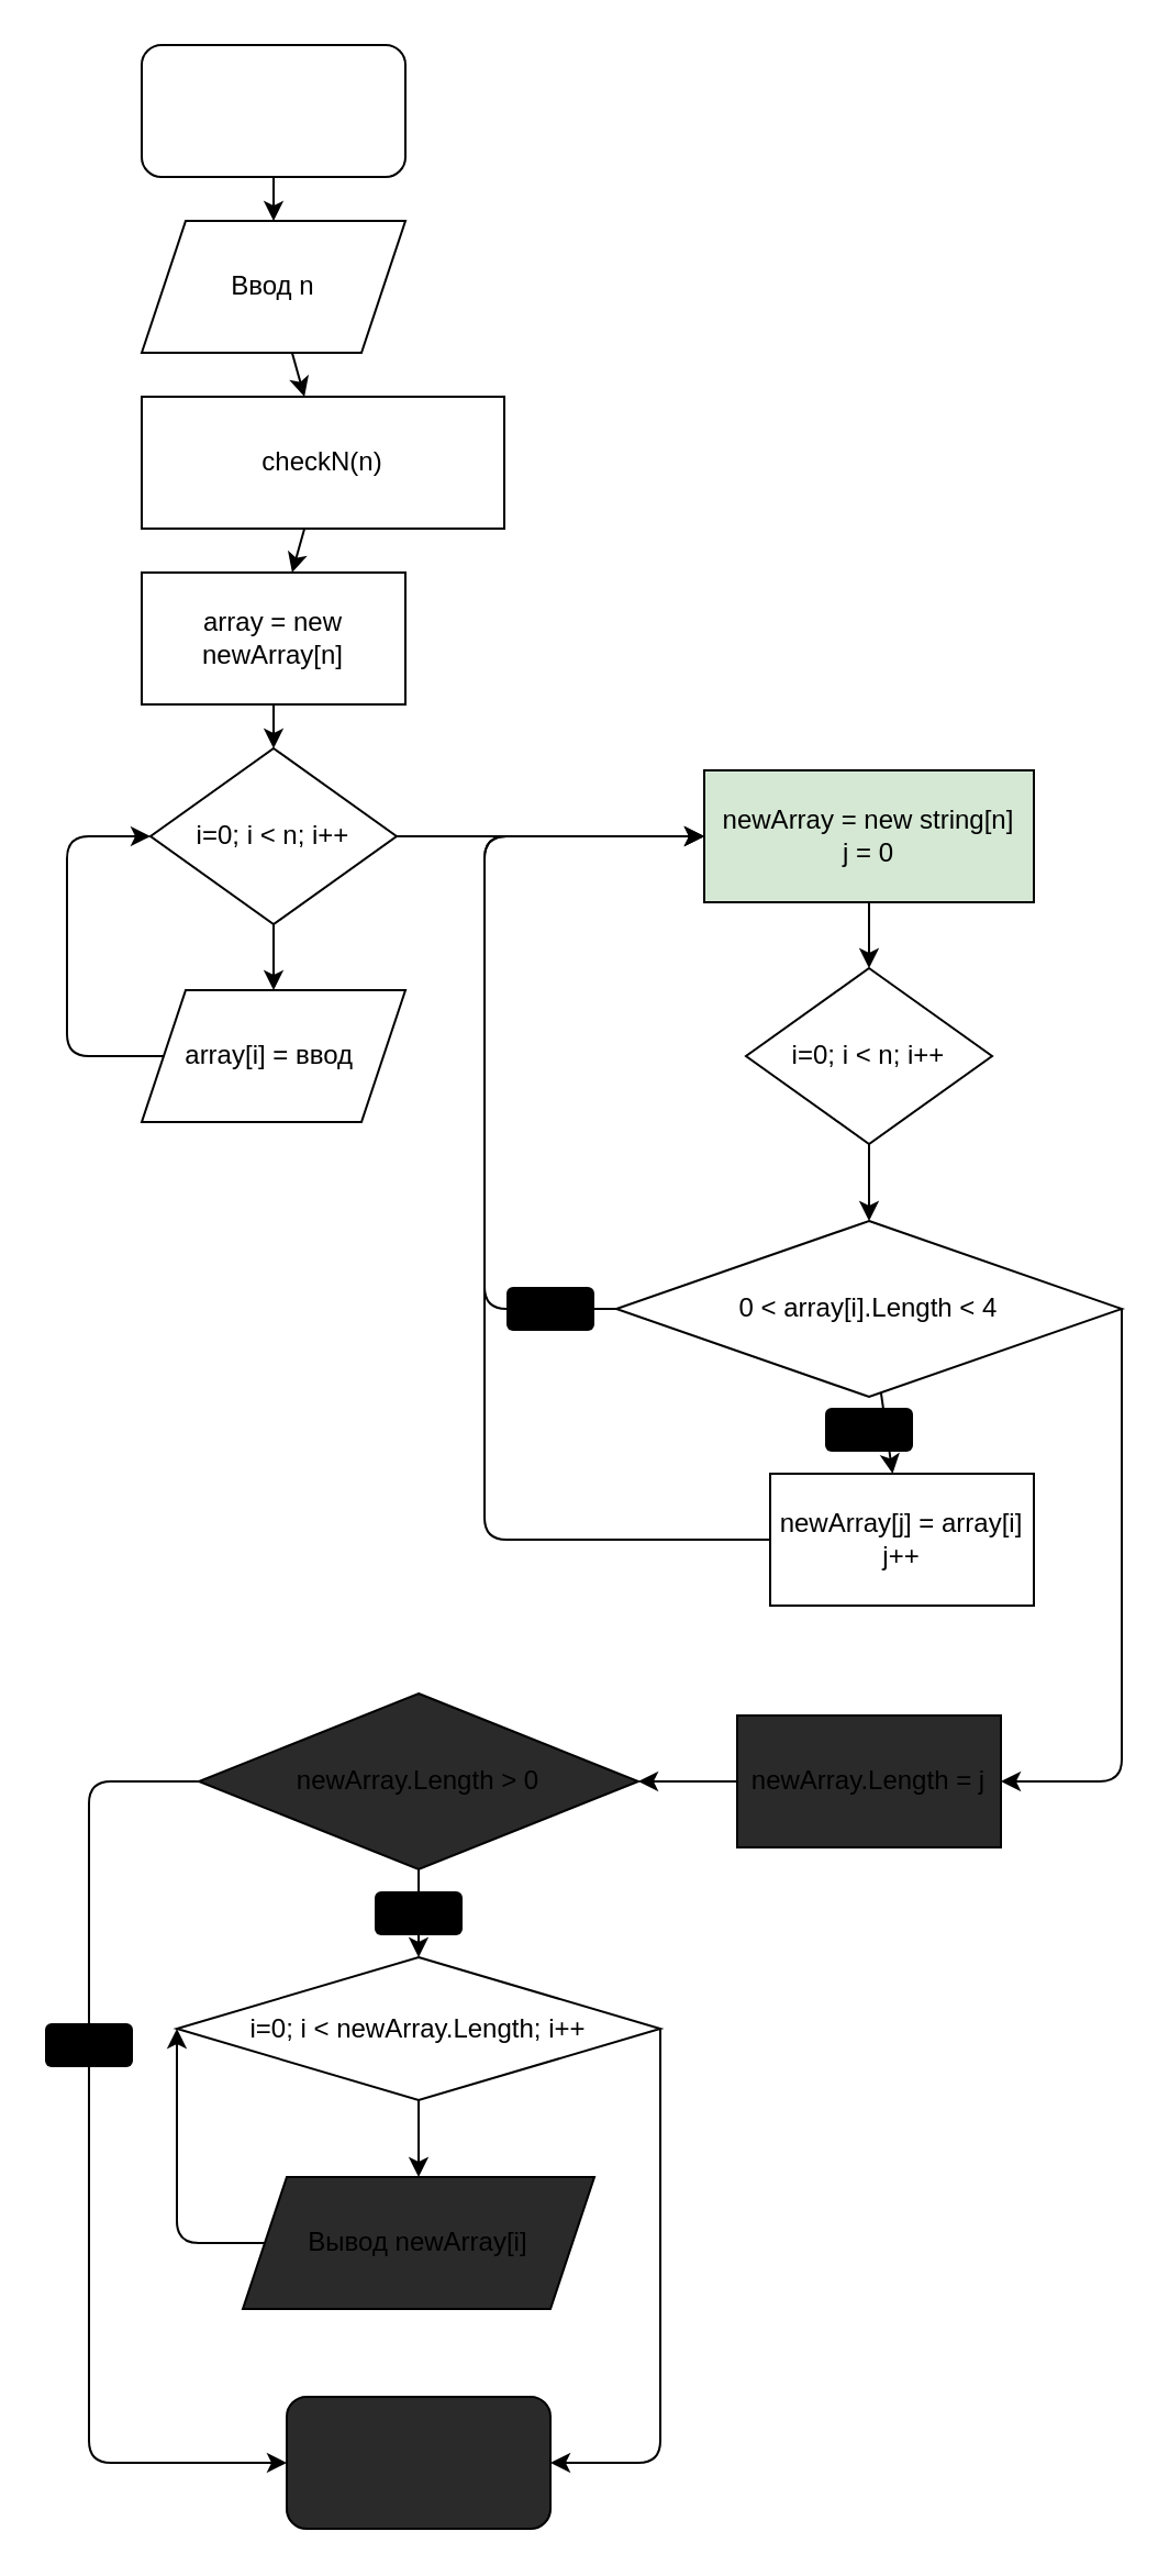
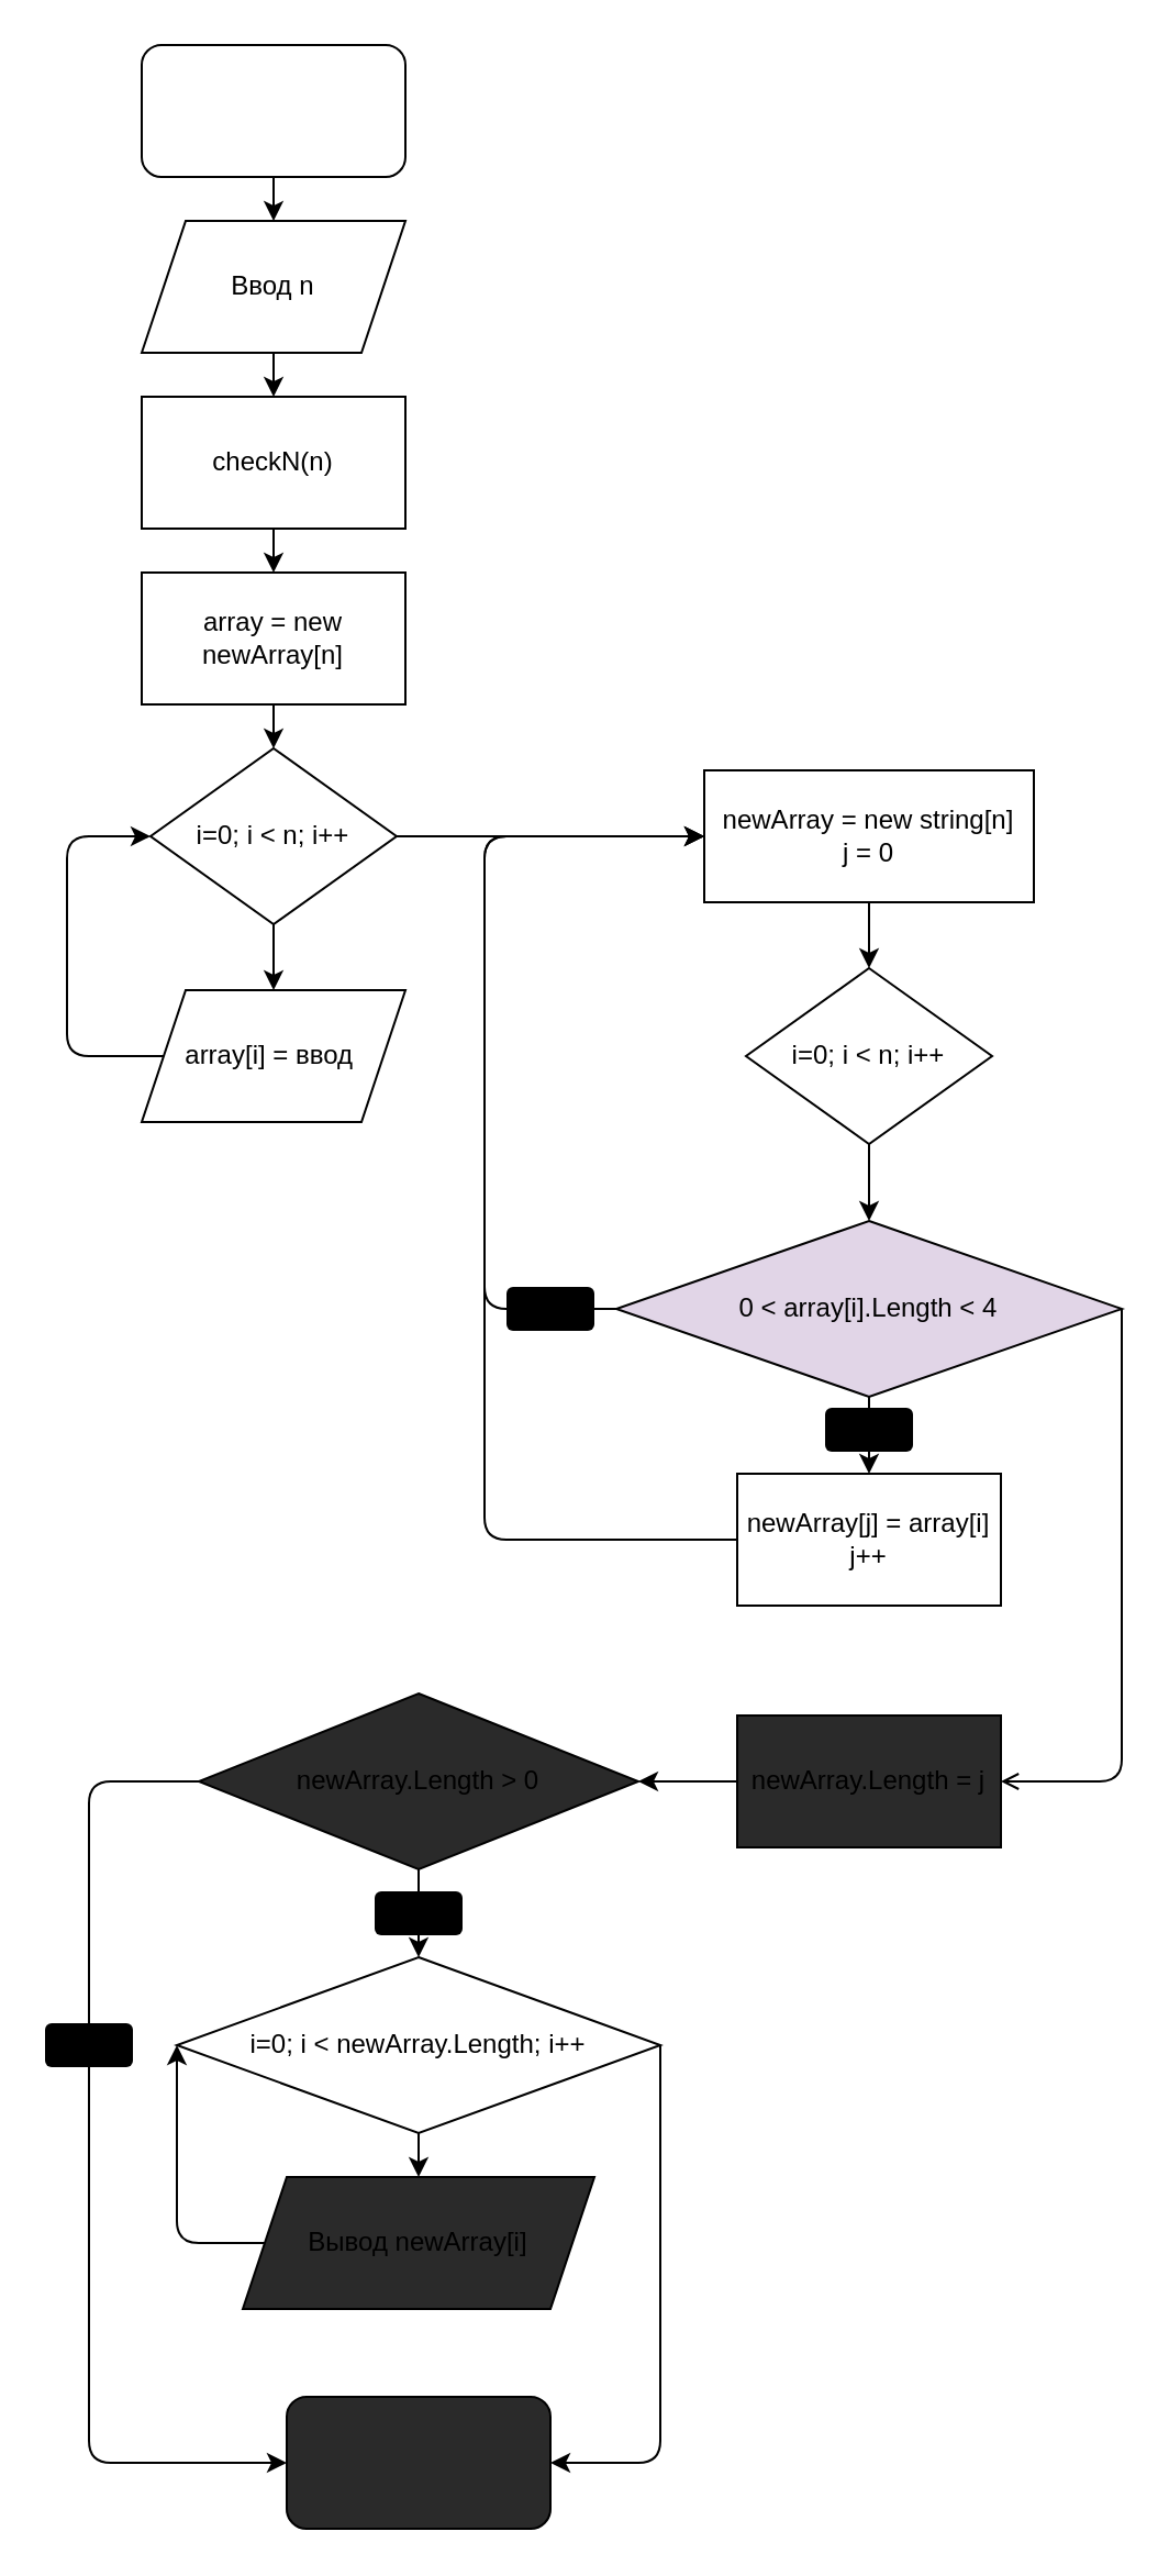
  <mxCell id="0" />
  <mxCell id="1" parent="0" />
  <mxCell id="2" value="" style="edgeStyle=none;html=1;" edge="1" parent="1" source="3" target="5"><mxGeometry relative="1" as="geometry" /></mxCell>
  <mxCell id="3" value="" style="rounded=1;whiteSpace=wrap;html=1;" vertex="1" parent="1"><mxGeometry x="64" y="20" width="120" height="60" as="geometry" /></mxCell>
  <mxCell id="4" value="" style="edgeStyle=none;html=1;" edge="1" parent="1" source="5" target="10"><mxGeometry relative="1" as="geometry" /></mxCell>
  <mxCell id="5" value="Ввод n" style="shape=parallelogram;perimeter=parallelogramPerimeter;whiteSpace=wrap;html=1;fixedSize=1;" vertex="1" parent="1"><mxGeometry x="64" y="100" width="120" height="60" as="geometry" /></mxCell>
  <mxCell id="6" value="" style="edgeStyle=none;html=1;" edge="1" parent="1" source="8" target="14"><mxGeometry relative="1" as="geometry" /></mxCell>
  <mxCell id="7" style="edgeStyle=none;html=1;exitX=1;exitY=0.5;exitDx=0;exitDy=0;entryX=0;entryY=0.5;entryDx=0;entryDy=0;" edge="1" parent="1" source="8" target="16"><mxGeometry relative="1" as="geometry" /></mxCell>
  <mxCell id="8" value="i=0; i &amp;lt; n; i++" style="rhombus;whiteSpace=wrap;html=1;" vertex="1" parent="1"><mxGeometry x="68" y="340" width="112" height="80" as="geometry" /></mxCell>
  <mxCell id="9" value="" style="edgeStyle=none;html=1;" edge="1" parent="1" source="10" target="12"><mxGeometry relative="1" as="geometry" /></mxCell>
- <mxCell id="10" value="checkN(n)" style="rounded=0;whiteSpace=wrap;html=1;" vertex="1" parent="1"><mxGeometry x="64" y="180" width="165" height="60" as="geometry" /></mxCell>
+ <mxCell id="10" value="checkN(n)" style="rounded=0;whiteSpace=wrap;html=1;" vertex="1" parent="1"><mxGeometry x="64" y="180" width="120" height="60" as="geometry" /></mxCell>
  <mxCell id="11" value="" style="edgeStyle=none;html=1;" edge="1" parent="1" source="12" target="8"><mxGeometry relative="1" as="geometry" /></mxCell>
  <mxCell id="12" value="array = new newArray[n]" style="rounded=0;whiteSpace=wrap;html=1;" vertex="1" parent="1"><mxGeometry x="64" y="260" width="120" height="60" as="geometry" /></mxCell>
  <mxCell id="13" style="edgeStyle=none;html=1;exitX=0;exitY=0.5;exitDx=0;exitDy=0;entryX=0;entryY=0.5;entryDx=0;entryDy=0;" edge="1" parent="1" source="14" target="8"><mxGeometry relative="1" as="geometry"><Array as="points"><mxPoint x="30" y="480" /><mxPoint x="30" y="380" /></Array></mxGeometry></mxCell>
  <mxCell id="14" value="array[i] = ввод&amp;nbsp;" style="shape=parallelogram;perimeter=parallelogramPerimeter;whiteSpace=wrap;html=1;fixedSize=1;" vertex="1" parent="1"><mxGeometry x="64" y="450" width="120" height="60" as="geometry" /></mxCell>
  <mxCell id="15" value="" style="edgeStyle=none;html=1;" edge="1" parent="1" source="16" target="18"><mxGeometry relative="1" as="geometry" /></mxCell>
- <mxCell id="16" value="newArray = new string[n]&lt;br&gt;j = 0" style="rounded=0;whiteSpace=wrap;html=1;fillColor=#d5e8d4;" vertex="1" parent="1"><mxGeometry x="320" y="350" width="150" height="60" as="geometry" /></mxCell>
+ <mxCell id="16" value="newArray = new string[n]&lt;br&gt;j = 0" style="rounded=0;whiteSpace=wrap;html=1;" vertex="1" parent="1"><mxGeometry x="320" y="350" width="150" height="60" as="geometry" /></mxCell>
  <mxCell id="17" value="" style="edgeStyle=none;html=1;" edge="1" parent="1" source="18" target="22"><mxGeometry relative="1" as="geometry" /></mxCell>
  <mxCell id="18" value="i=0; i &amp;lt; n; i++" style="rhombus;whiteSpace=wrap;html=1;" vertex="1" parent="1"><mxGeometry x="339" y="440" width="112" height="80" as="geometry" /></mxCell>
  <mxCell id="19" value="" style="edgeStyle=none;html=1;" edge="1" parent="1" source="22" target="24"><mxGeometry relative="1" as="geometry" /></mxCell>
  <mxCell id="20" style="edgeStyle=none;html=1;exitX=0;exitY=0.5;exitDx=0;exitDy=0;entryX=0;entryY=0.5;entryDx=0;entryDy=0;" edge="1" parent="1" source="22" target="16"><mxGeometry relative="1" as="geometry"><Array as="points"><mxPoint x="220" y="595" /><mxPoint x="220" y="380" /></Array></mxGeometry></mxCell>
- <mxCell id="21" style="edgeStyle=none;html=1;exitX=1;exitY=0.5;exitDx=0;exitDy=0;entryX=1;entryY=0.5;entryDx=0;entryDy=0;" edge="1" parent="1" source="22" target="28"><mxGeometry relative="1" as="geometry"><mxPoint x="460" y="820" as="targetPoint" /><Array as="points"><mxPoint x="510" y="810" /><mxPoint x="460" y="810" /></Array></mxGeometry></mxCell>
- <mxCell id="22" value="0 &amp;lt; array[i].Length &amp;lt; 4" style="rhombus;whiteSpace=wrap;html=1;" vertex="1" parent="1"><mxGeometry x="280" y="555" width="230" height="80" as="geometry" /></mxCell>
+ <mxCell id="21" style="edgeStyle=none;html=1;exitX=1;exitY=0.5;exitDx=0;exitDy=0;entryX=1;entryY=0.5;entryDx=0;entryDy=0;endArrow=open;" edge="1" parent="1" source="22" target="28"><mxGeometry relative="1" as="geometry"><mxPoint x="460" y="820" as="targetPoint" /><Array as="points"><mxPoint x="510" y="810" /><mxPoint x="460" y="810" /></Array></mxGeometry></mxCell>
+ <mxCell id="22" value="0 &amp;lt; array[i].Length &amp;lt; 4" style="rhombus;whiteSpace=wrap;html=1;fillColor=#e1d5e7;" vertex="1" parent="1"><mxGeometry x="280" y="555" width="230" height="80" as="geometry" /></mxCell>
  <mxCell id="23" style="edgeStyle=none;html=1;exitX=0;exitY=0.5;exitDx=0;exitDy=0;entryX=0;entryY=0.5;entryDx=0;entryDy=0;" edge="1" parent="1" source="24" target="16"><mxGeometry relative="1" as="geometry"><Array as="points"><mxPoint x="220" y="700" /><mxPoint x="220" y="380" /></Array></mxGeometry></mxCell>
- <mxCell id="24" value="newArray[j] = array[i]&lt;br&gt;j++" style="rounded=0;whiteSpace=wrap;html=1;" vertex="1" parent="1"><mxGeometry x="350" y="670" width="120" height="60" as="geometry" /></mxCell>
+ <mxCell id="24" value="newArray[j] = array[i]&lt;br&gt;j++" style="rounded=0;whiteSpace=wrap;html=1;" vertex="1" parent="1"><mxGeometry x="335" y="670" width="120" height="60" as="geometry" /></mxCell>
  <mxCell id="25" value="Yes" style="text;html=1;align=center;verticalAlign=middle;whiteSpace=wrap;rounded=1;shadow=0;glass=0;fillColor=#000000;" vertex="1" parent="1"><mxGeometry x="375" y="640" width="40" height="20" as="geometry" /></mxCell>
  <mxCell id="26" value="No" style="text;html=1;align=center;verticalAlign=middle;whiteSpace=wrap;rounded=1;shadow=0;glass=0;fillColor=#000000;" vertex="1" parent="1"><mxGeometry x="230" y="585" width="40" height="20" as="geometry" /></mxCell>
  <mxCell id="27" value="" style="edgeStyle=none;html=1;" edge="1" parent="1" source="28" target="31"><mxGeometry relative="1" as="geometry" /></mxCell>
  <mxCell id="28" value="newArray.Length = j" style="rounded=0;whiteSpace=wrap;html=1;shadow=0;glass=0;fillColor=#2A2A2A;" vertex="1" parent="1"><mxGeometry x="335" y="780" width="120" height="60" as="geometry" /></mxCell>
  <mxCell id="29" value="" style="edgeStyle=none;html=1;" edge="1" parent="1" source="31" target="34"><mxGeometry relative="1" as="geometry" /></mxCell>
  <mxCell id="30" value="" style="edgeStyle=none;html=1;entryX=0;entryY=0.5;entryDx=0;entryDy=0;exitX=0;exitY=0.5;exitDx=0;exitDy=0;" edge="1" parent="1" source="31" target="39"><mxGeometry relative="1" as="geometry"><mxPoint x="10" y="810" as="targetPoint" /><Array as="points"><mxPoint x="40" y="810" /><mxPoint x="40" y="1120" /></Array></mxGeometry></mxCell>
  <mxCell id="31" value="newArray.Length &amp;gt; 0" style="rhombus;whiteSpace=wrap;html=1;rounded=0;shadow=0;glass=0;fillColor=#2A2A2A;" vertex="1" parent="1"><mxGeometry x="90" y="770" width="200" height="80" as="geometry" /></mxCell>
  <mxCell id="32" value="" style="edgeStyle=none;html=1;" edge="1" parent="1" source="34" target="36"><mxGeometry relative="1" as="geometry" /></mxCell>
  <mxCell id="33" style="edgeStyle=none;html=1;exitX=1;exitY=0.5;exitDx=0;exitDy=0;entryX=1;entryY=0.5;entryDx=0;entryDy=0;" edge="1" parent="1" source="34" target="39"><mxGeometry relative="1" as="geometry"><Array as="points"><mxPoint x="300" y="1120" /></Array></mxGeometry></mxCell>
- <mxCell id="34" value="i=0; i &amp;lt; newArray.Length; i++" style="rhombus;whiteSpace=wrap;html=1;" vertex="1" parent="1"><mxGeometry x="80" y="890" width="220" height="65" as="geometry" /></mxCell>
+ <mxCell id="34" value="i=0; i &amp;lt; newArray.Length; i++" style="rhombus;whiteSpace=wrap;html=1;" vertex="1" parent="1"><mxGeometry x="80" y="890" width="220" height="80" as="geometry" /></mxCell>
  <mxCell id="35" style="edgeStyle=none;html=1;exitX=0;exitY=0.5;exitDx=0;exitDy=0;entryX=0;entryY=0.5;entryDx=0;entryDy=0;" edge="1" parent="1" source="36" target="34"><mxGeometry relative="1" as="geometry"><Array as="points"><mxPoint x="80" y="1020" /></Array></mxGeometry></mxCell>
  <mxCell id="36" value="Вывод newArray[i]" style="shape=parallelogram;perimeter=parallelogramPerimeter;whiteSpace=wrap;html=1;fixedSize=1;rounded=0;shadow=0;glass=0;fillColor=#2A2A2A;" vertex="1" parent="1"><mxGeometry x="110" y="990" width="160" height="60" as="geometry" /></mxCell>
  <mxCell id="37" value="Yes" style="text;html=1;align=center;verticalAlign=middle;whiteSpace=wrap;rounded=1;shadow=0;glass=0;fillColor=#000000;" vertex="1" parent="1"><mxGeometry x="170" y="860" width="40" height="20" as="geometry" /></mxCell>
  <mxCell id="38" value="No" style="text;html=1;align=center;verticalAlign=middle;whiteSpace=wrap;rounded=1;shadow=0;glass=0;fillColor=#000000;" vertex="1" parent="1"><mxGeometry x="20" y="920" width="40" height="20" as="geometry" /></mxCell>
  <mxCell id="39" value="" style="rounded=1;whiteSpace=wrap;html=1;shadow=0;glass=0;fillColor=#2A2A2A;" vertex="1" parent="1"><mxGeometry x="130" y="1090" width="120" height="60" as="geometry" /></mxCell>
